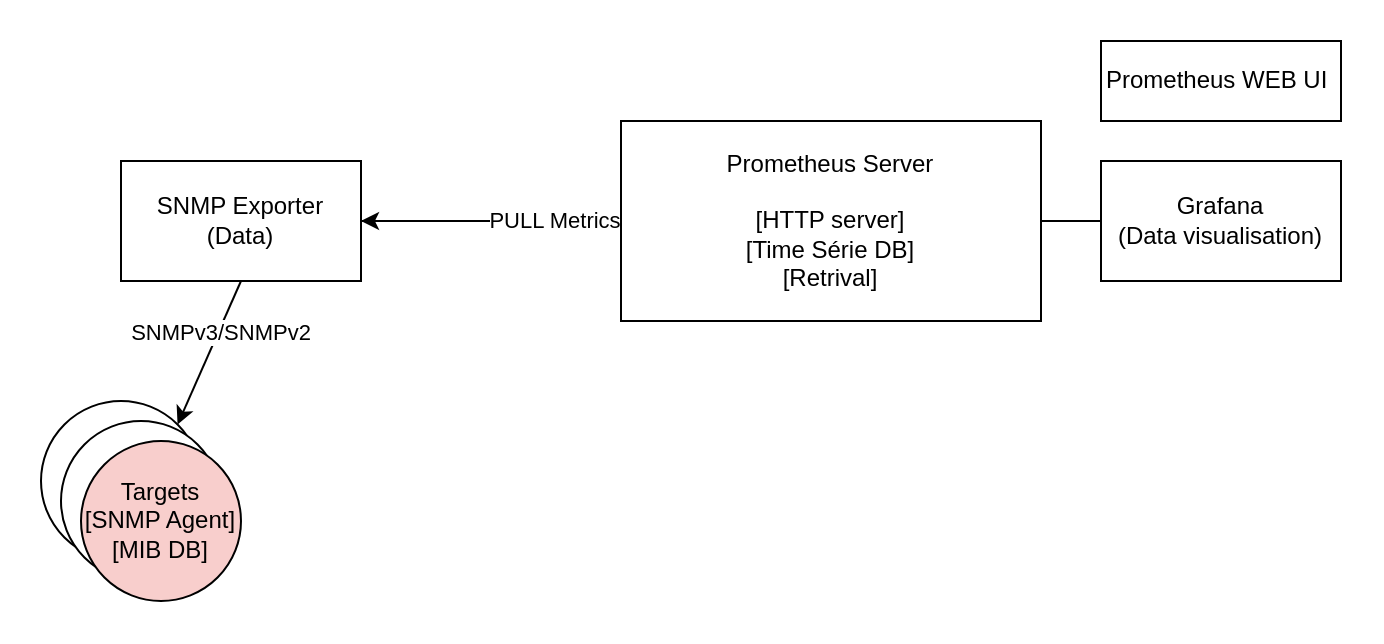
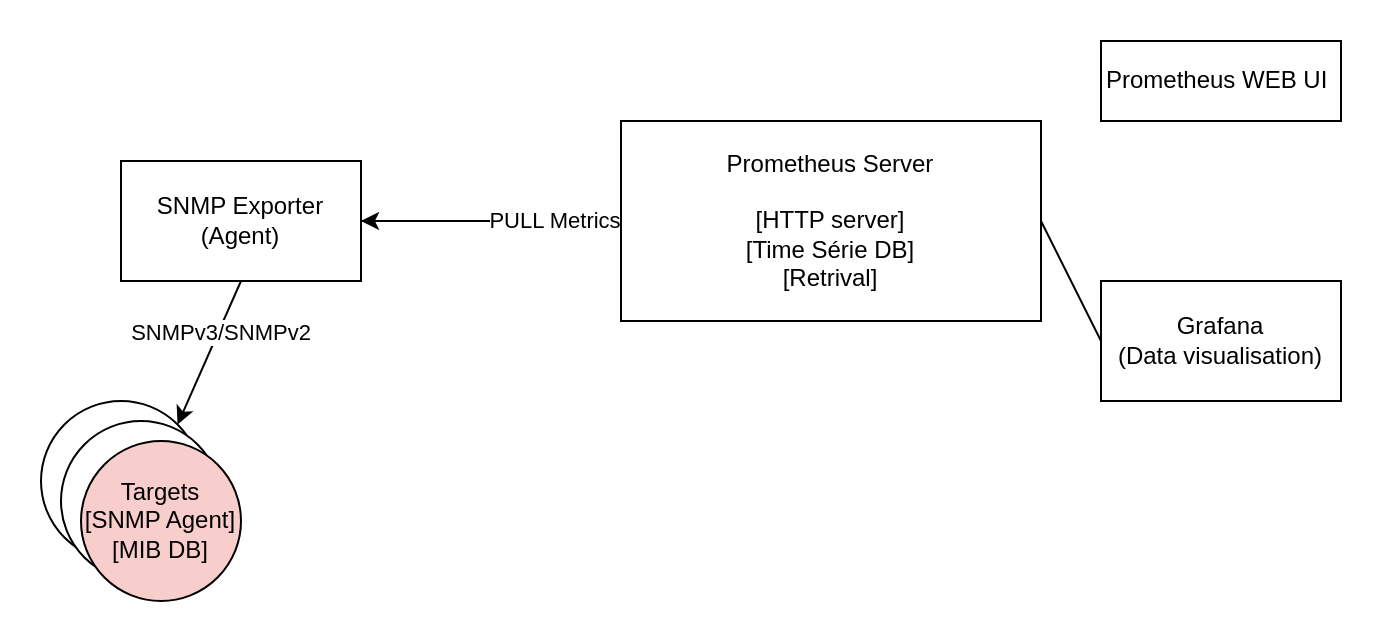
  <mxCell id="0" />
  <mxCell id="1" parent="0" />
- <mxCell id="2" value="SNMP Exporter (Data)" style="rounded=0;whiteSpace=wrap;html=1;" vertex="1" parent="1"><mxGeometry x="60" y="80" width="120" height="60" as="geometry" /></mxCell>
+ <mxCell id="2" value="SNMP Exporter (Agent)" style="rounded=0;whiteSpace=wrap;html=1;" vertex="1" parent="1"><mxGeometry x="60" y="80" width="120" height="60" as="geometry" /></mxCell>
  <mxCell id="3" value="" style="edgeStyle=orthogonalEdgeStyle;rounded=0;orthogonalLoop=1;jettySize=auto;html=1;" edge="1" parent="1" source="4" target="2"><mxGeometry relative="1" as="geometry" /></mxCell>
  <mxCell id="4" value="Prometheus Server&lt;br&gt;&lt;br&gt;[HTTP server]&lt;br&gt;[Time Série DB]&lt;br&gt;[Retrival]" style="rounded=0;whiteSpace=wrap;html=1;" vertex="1" parent="1"><mxGeometry x="310" y="60" width="210" height="100" as="geometry" /></mxCell>
  <mxCell id="5" value="" style="endArrow=none;html=1;rounded=0;entryX=0;entryY=0.5;entryDx=0;entryDy=0;" edge="1" parent="1" target="4"><mxGeometry width="50" height="50" relative="1" as="geometry"><mxPoint x="180" y="110" as="sourcePoint" /><mxPoint x="300" y="90" as="targetPoint" /><Array as="points" /></mxGeometry></mxCell>
  <mxCell id="6" value="PULL Metrics" style="edgeLabel;html=1;align=center;verticalAlign=middle;resizable=0;points=[];" vertex="1" connectable="0" parent="5"><mxGeometry x="0.475" y="1" relative="1" as="geometry"><mxPoint as="offset" /></mxGeometry></mxCell>
- <mxCell id="7" value="Grafana&lt;br&gt;(Data visualisation)" style="rounded=0;whiteSpace=wrap;html=1;" vertex="1" parent="1"><mxGeometry x="550" y="80" width="120" height="60" as="geometry" /></mxCell>
+ <mxCell id="7" value="Grafana&lt;br&gt;(Data visualisation)" style="rounded=0;whiteSpace=wrap;html=1;" vertex="1" parent="1"><mxGeometry x="550" y="140" width="120" height="60" as="geometry" /></mxCell>
  <mxCell id="8" value="" style="endArrow=none;html=1;rounded=0;entryX=0;entryY=0.5;entryDx=0;entryDy=0;exitX=1;exitY=0.5;exitDx=0;exitDy=0;" edge="1" parent="1" source="4" target="7"><mxGeometry width="50" height="50" relative="1" as="geometry"><mxPoint x="480" y="40" as="sourcePoint" /><mxPoint x="530" y="-10" as="targetPoint" /><Array as="points" /></mxGeometry></mxCell>
  <mxCell id="9" value="Targets" style="ellipse;whiteSpace=wrap;html=1;aspect=fixed;" vertex="1" parent="1"><mxGeometry x="20" y="200" width="80" height="80" as="geometry" /></mxCell>
  <mxCell id="10" value="" style="endArrow=classic;html=1;rounded=0;entryX=1;entryY=0;entryDx=0;entryDy=0;" edge="1" parent="1" target="9"><mxGeometry width="50" height="50" relative="1" as="geometry"><mxPoint x="120" y="140" as="sourcePoint" /><mxPoint x="80" y="190" as="targetPoint" /></mxGeometry></mxCell>
  <mxCell id="11" value="SNMPv3/SNMPv2" style="edgeLabel;html=1;align=center;verticalAlign=middle;resizable=0;points=[];" vertex="1" connectable="0" parent="10"><mxGeometry x="-0.314" y="1" relative="1" as="geometry"><mxPoint as="offset" /></mxGeometry></mxCell>
  <mxCell id="12" value="Prometheus WEB UI&amp;nbsp;" style="rounded=0;whiteSpace=wrap;html=1;" vertex="1" parent="1"><mxGeometry x="550" y="20" width="120" height="40" as="geometry" /></mxCell>
  <mxCell id="13" value="Targets" style="ellipse;whiteSpace=wrap;html=1;aspect=fixed;" vertex="1" parent="1"><mxGeometry x="30" y="210" width="80" height="80" as="geometry" /></mxCell>
  <mxCell id="14" value="Targets&lt;br&gt;[SNMP Agent]&lt;br&gt;[MIB DB]" style="ellipse;whiteSpace=wrap;html=1;aspect=fixed;fillColor=#f8cecc;" vertex="1" parent="1"><mxGeometry x="40" y="220" width="80" height="80" as="geometry" /></mxCell>
